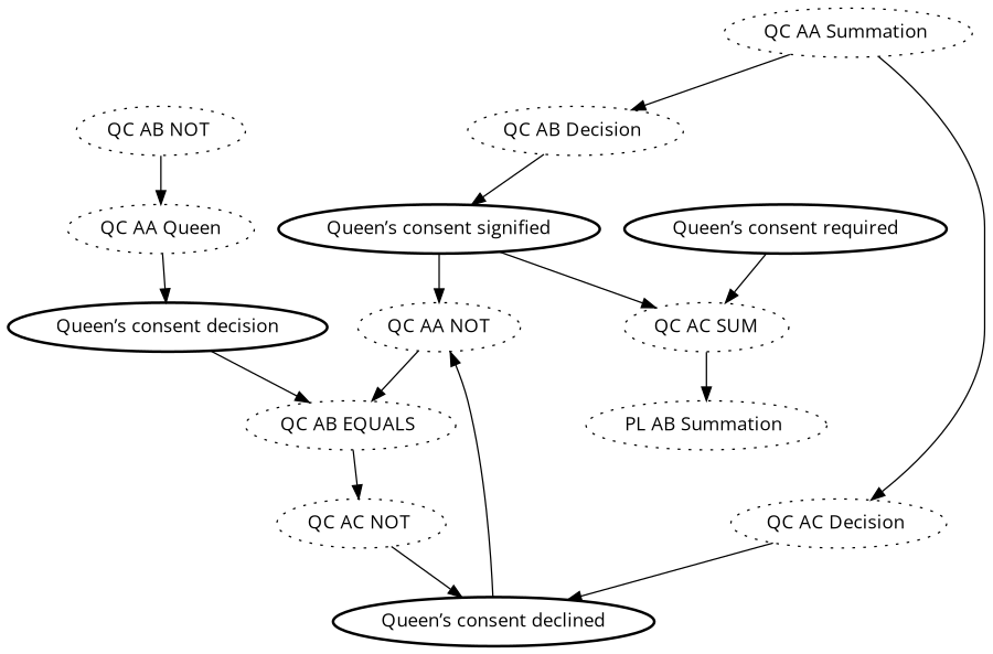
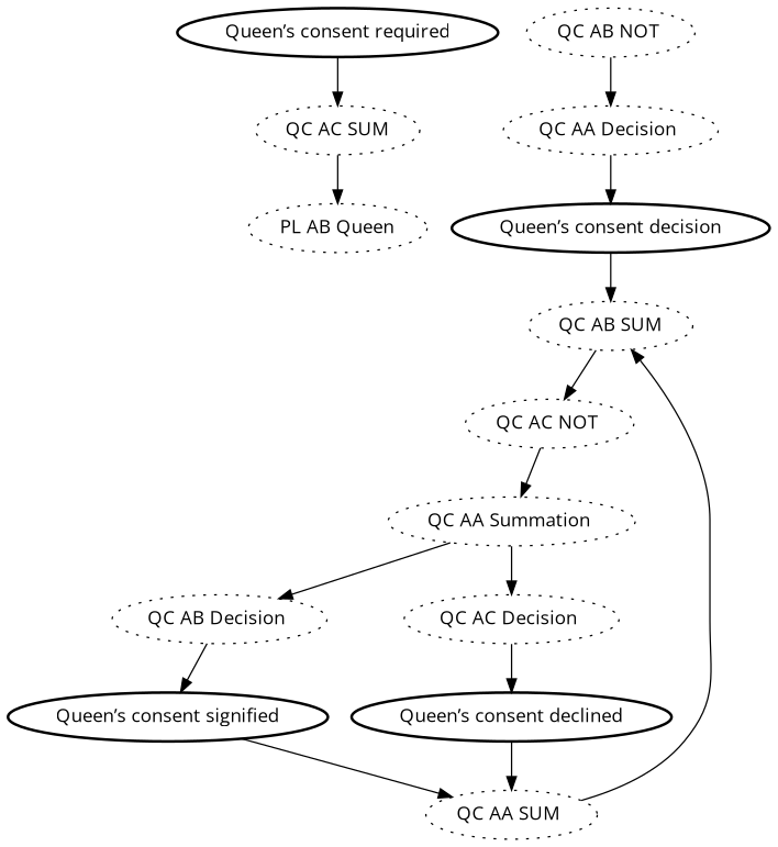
  digraph {
    fontname="Open Sans"
    node [fontname="Open Sans" style=dotted]
    edge [color=black fontname="Open Sans" style=solid]
    n1 [label="Queen’s consent required\n" style=bold]
    n2 [label="QC AC SUM"]
-   n3 [label="PL AB Summation "]
+   n3 [label="PL AB Queen"]
    n4 [label="QC AB NOT "]
-   n5 [label="QC AA Queen"]
+   n5 [label="QC AA Decision "]
    n6 [label="Queen’s consent decision\n" style=bold]
-   n7 [label="QC AB EQUALS "]
+   n7 [label="QC AB SUM"]
    n8 [label="QC AC NOT "]
    n9 [label="QC AA Summation "]
    n10 [label="QC AB Decision "]
    n11 [label="QC AC Decision "]
    n12 [label="Queen’s consent signified\n" style=bold]
    n13 [label="Queen’s consent declined\n" style=bold]
-   n14 [label="QC AA NOT"]
+   n14 [label="QC AA SUM "]
    n1 -> n2
    n2 -> n3
    n4 -> n5
    n5 -> n6
    n6 -> n7
    n7 -> n8
-   n8 -> n13
+   n8 -> n9
    n9 -> n10
    n9 -> n11
    n10 -> n12
    n11 -> n13
-   n12 -> n2
    n12 -> n14
    n13 -> n14
    n14 -> n7
  }
